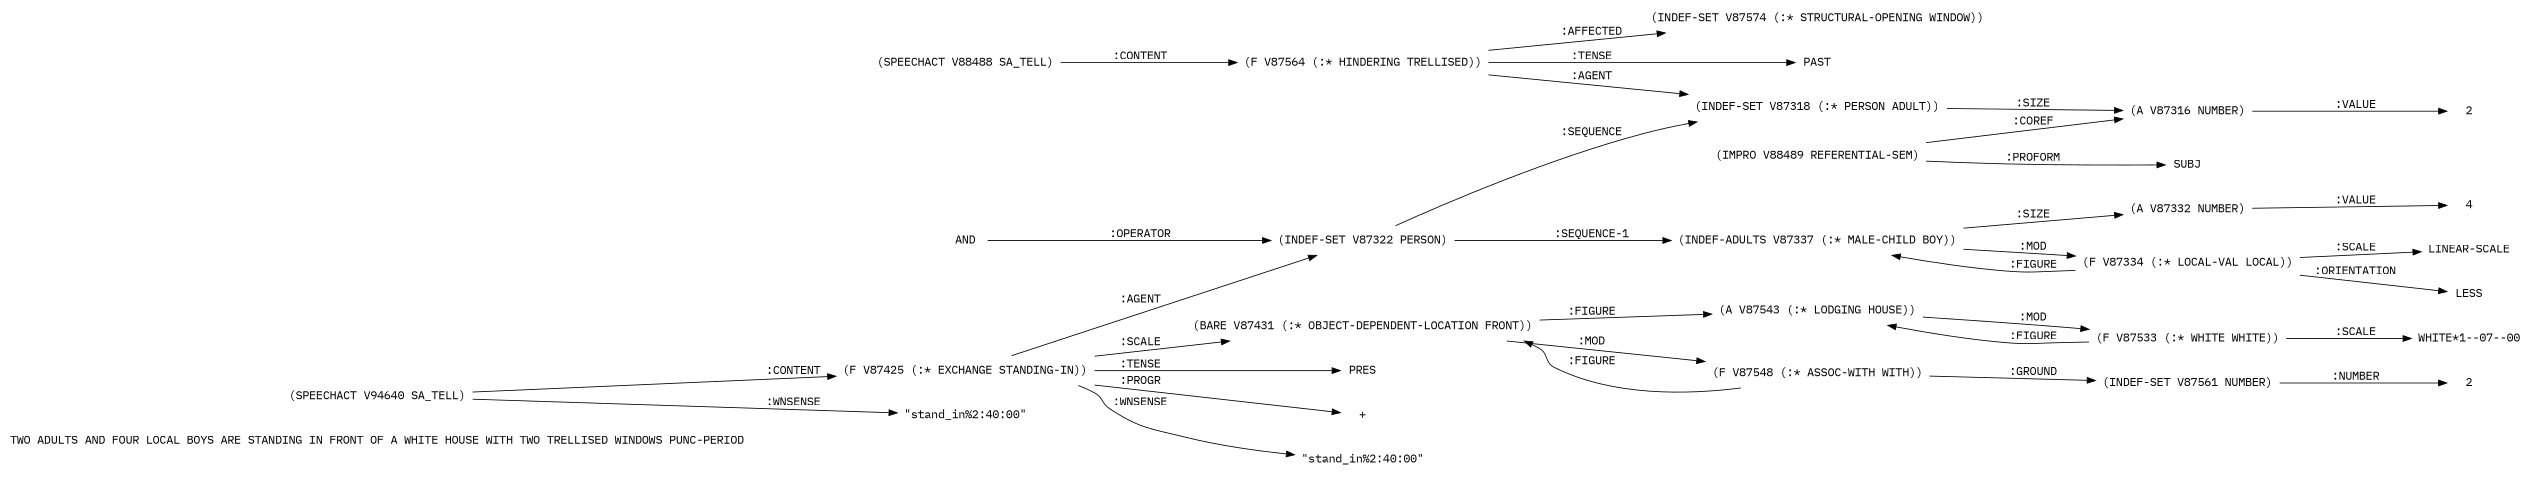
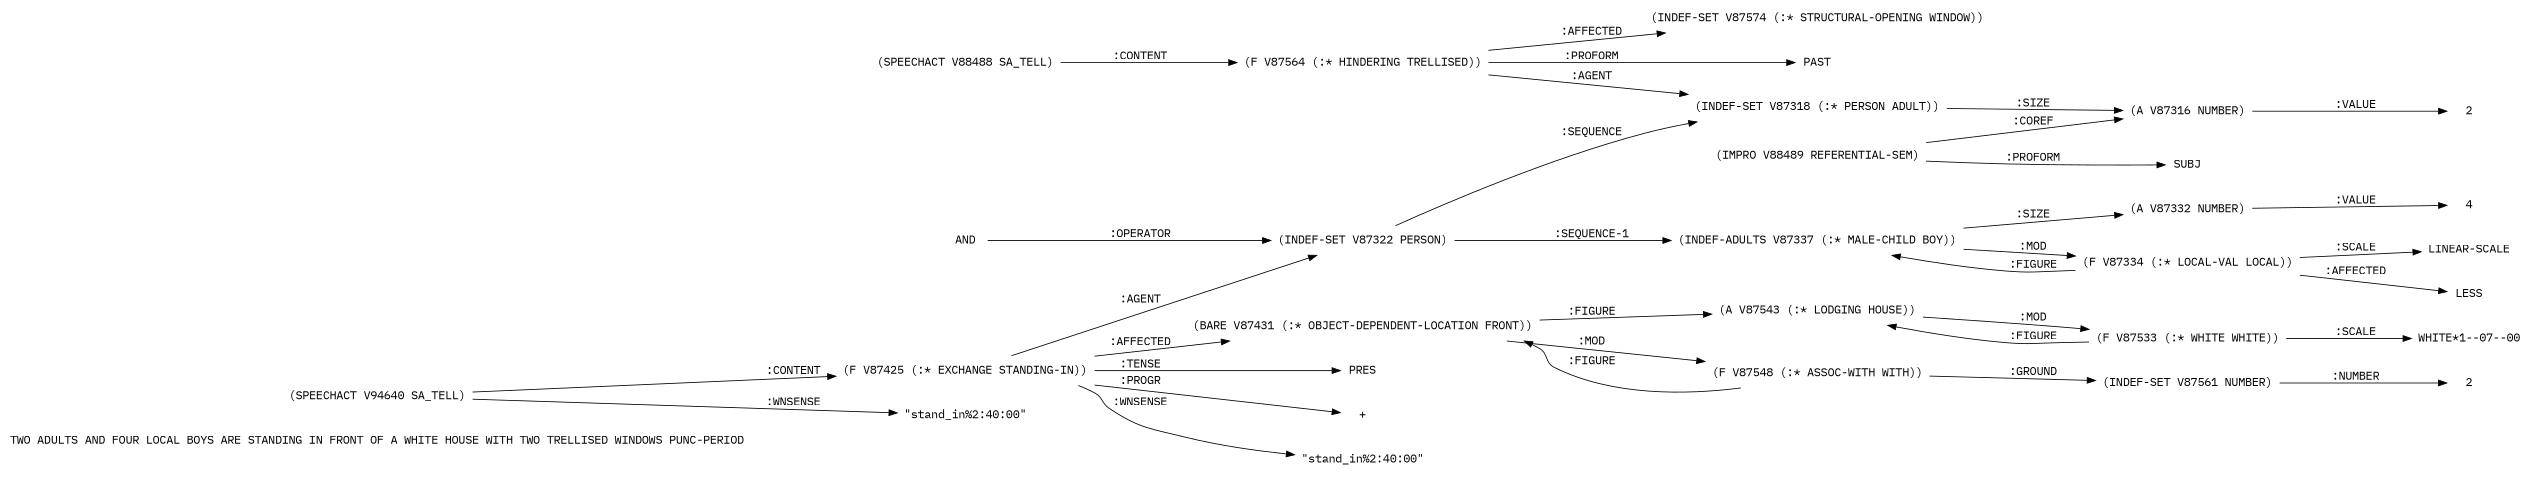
  digraph {
    fontname="IBM Plex Mono"
    rankdir=LR
    node [fontname="IBM Plex Mono" shape=none]
    edge [fontname="IBM Plex Mono"]
    "TWO ADULTS AND FOUR LOCAL BOYS ARE STANDING IN FRONT OF A WHITE HOUSE WITH TWO TRELLISED WINDOWS PUNC-PERIOD"
    n2 [label="(SPEECHACT V88488 SA_TELL)"]
    n3 [label="(F V87564 (:* HINDERING TRELLISED))"]
    n4 [label="(INDEF-SET V87574 (:* STRUCTURAL-OPENING WINDOW))"]
    n5 [label=PAST]
    n6 [label="(INDEF-SET V87318 (:* PERSON ADULT))"]
    n7 [label="(IMPRO V88489 REFERENTIAL-SEM)"]
    n8 [label=SUBJ]
    n9 [label="(A V87316 NUMBER)"]
    n10 [label=2]
    n11 [label="(SPEECHACT V94640 SA_TELL)"]
    n12 [label="(F V87425 (:* EXCHANGE STANDING-IN))"]
    n13 [label="\"stand_in%2:40:00\""]
    n14 [label="(INDEF-SET V87322 PERSON)"]
    n15 [label="(BARE V87431 (:* OBJECT-DEPENDENT-LOCATION FRONT))"]
    n16 [label=PRES]
    n17 [label="+"]
    n18 [label="\"stand_in%2:40:00\""]
    n19 [label="(INDEF-ADULTS V87337 (:* MALE-CHILD BOY))"]
    n20 [label="(A V87543 (:* LODGING HOUSE))"]
    n21 [label="(F V87548 (:* ASSOC-WITH WITH))"]
    n22 [label=AND]
    n23 [label="(A V87332 NUMBER)"]
    n24 [label="(F V87334 (:* LOCAL-VAL LOCAL))"]
    n25 [label="(F V87533 (:* WHITE WHITE))"]
    n26 [label="(INDEF-SET V87561 NUMBER)"]
    n27 [label=4]
    n28 [label="LINEAR-SCALE"]
    n29 [label=LESS]
    n30 [label="WHITE*1--07--00"]
    n31 [label=2]
    n2 -> n3 [label=":CONTENT"]
    n3 -> n4 [label=":AFFECTED"]
-   n3 -> n5 [label=":TENSE"]
+   n3 -> n5 [label=":PROFORM"]
    n3 -> n6 [label=":AGENT"]
    n6 -> n9 [label=":SIZE"]
    n7 -> n8 [label=":PROFORM"]
    n7 -> n9 [label=":COREF"]
    n9 -> n10 [label=":VALUE"]
    n11 -> n12 [label=":CONTENT"]
    n11 -> n13 [label=":WNSENSE"]
    n12 -> n14 [label=":AGENT"]
-   n12 -> n15 [label=":SCALE"]
+   n12 -> n15 [label=":AFFECTED"]
    n12 -> n16 [label=":TENSE"]
    n12 -> n17 [label=":PROGR"]
    n12 -> n18 [label=":WNSENSE"]
    n14 -> n6 [label=":SEQUENCE"]
    n14 -> n19 [label=":SEQUENCE-1"]
    n15 -> n20 [label=":FIGURE"]
    n15 -> n21 [label=":MOD"]
    n19 -> n23 [label=":SIZE"]
    n19 -> n24 [label=":MOD"]
    n20 -> n25 [label=":MOD"]
    n21 -> n15 [label=":FIGURE"]
    n21 -> n26 [label=":GROUND"]
    n22 -> n14 [label=":OPERATOR"]
    n23 -> n27 [label=":VALUE"]
    n24 -> n19 [label=":FIGURE"]
    n24 -> n28 [label=":SCALE"]
-   n24 -> n29 [label=":ORIENTATION"]
+   n24 -> n29 [label=":AFFECTED"]
    n25 -> n20 [label=":FIGURE"]
    n25 -> n30 [label=":SCALE"]
    n26 -> n31 [label=":NUMBER"]
  }
